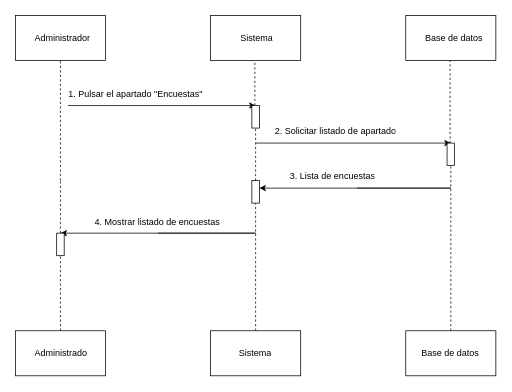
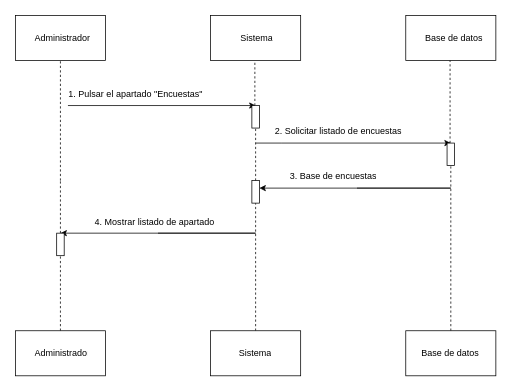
  <mxCell id="0" />
  <mxCell id="1" parent="0" />
  <mxCell id="2" value="" style="rounded=0;whiteSpace=wrap;html=1;" vertex="1" parent="1"><mxGeometry x="20" y="20" width="120" height="60" as="geometry" /></mxCell>
  <mxCell id="3" value="" style="rounded=0;whiteSpace=wrap;html=1;" vertex="1" parent="1"><mxGeometry x="280" y="20" width="120" height="60" as="geometry" /></mxCell>
  <mxCell id="4" value="" style="rounded=0;whiteSpace=wrap;html=1;" vertex="1" parent="1"><mxGeometry x="540" y="20" width="120" height="60" as="geometry" /></mxCell>
  <mxCell id="5" value="" style="endArrow=none;dashed=1;html=1;rounded=0;entryX=0.5;entryY=1;entryDx=0;entryDy=0;" edge="1" parent="1" target="2"><mxGeometry width="50" height="50" relative="1" as="geometry"><mxPoint x="80" y="240" as="sourcePoint" /><mxPoint x="350" y="450" as="targetPoint" /><Array as="points" /></mxGeometry></mxCell>
  <mxCell id="6" value="" style="endArrow=none;dashed=1;html=1;rounded=0;entryX=0.5;entryY=1;entryDx=0;entryDy=0;" edge="1" parent="1" source="11"><mxGeometry width="50" height="50" relative="1" as="geometry"><mxPoint x="339" y="840" as="sourcePoint" /><mxPoint x="339" y="80" as="targetPoint" /><Array as="points" /></mxGeometry></mxCell>
  <mxCell id="7" value="" style="endArrow=none;dashed=1;html=1;rounded=0;entryX=0.5;entryY=1;entryDx=0;entryDy=0;" edge="1" parent="1" source="21"><mxGeometry width="50" height="50" relative="1" as="geometry"><mxPoint x="599" y="840" as="sourcePoint" /><mxPoint x="599" y="80" as="targetPoint" /><Array as="points" /></mxGeometry></mxCell>
  <mxCell id="8" value="" style="endArrow=classic;html=1;rounded=0;" edge="1" parent="1"><mxGeometry width="50" height="50" relative="1" as="geometry"><mxPoint x="90" y="140" as="sourcePoint" /><mxPoint x="340" y="140" as="targetPoint" /><Array as="points"><mxPoint x="150" y="140" /></Array></mxGeometry></mxCell>
  <mxCell id="9" value="&lt;font style=&quot;vertical-align: inherit;&quot;&gt;&lt;font style=&quot;vertical-align: inherit;&quot;&gt;&lt;font style=&quot;vertical-align: inherit;&quot;&gt;&lt;font style=&quot;vertical-align: inherit;&quot;&gt;1. Pulsar el apartado &quot;Encuestas&quot;&lt;/font&gt;&lt;/font&gt;&lt;/font&gt;&lt;/font&gt;" style="text;strokeColor=none;fillColor=none;align=left;verticalAlign=middle;spacingLeft=4;spacingRight=4;overflow=hidden;points=[[0,0.5],[1,0.5]];portConstraint=eastwest;rotatable=0;whiteSpace=wrap;html=1;" vertex="1" parent="1"><mxGeometry x="85" y="110" width="255" height="30" as="geometry" /></mxCell>
  <mxCell id="10" value="" style="endArrow=none;dashed=1;html=1;rounded=0;entryX=0.5;entryY=1;entryDx=0;entryDy=0;" edge="1" parent="1" source="14" target="11"><mxGeometry width="50" height="50" relative="1" as="geometry"><mxPoint x="339" y="840" as="sourcePoint" /><mxPoint x="339" y="80" as="targetPoint" /><Array as="points" /></mxGeometry></mxCell>
  <mxCell id="11" value="" style="html=1;points=[[0,0,0,0,5],[0,1,0,0,-5],[1,0,0,0,5],[1,1,0,0,-5]];perimeter=orthogonalPerimeter;outlineConnect=0;targetShapes=umlLifeline;portConstraint=eastwest;newEdgeStyle={&quot;curved&quot;:0,&quot;rounded&quot;:0};" vertex="1" parent="1"><mxGeometry x="335" y="140" width="10" height="30" as="geometry" /></mxCell>
  <mxCell id="12" value="" style="endArrow=none;dashed=1;html=1;rounded=0;entryX=0.5;entryY=1;entryDx=0;entryDy=0;" edge="1" parent="1" source="27"><mxGeometry width="50" height="50" relative="1" as="geometry"><mxPoint x="80" y="1211.429" as="sourcePoint" /><mxPoint x="80" y="240" as="targetPoint" /><Array as="points" /></mxGeometry></mxCell>
  <mxCell id="13" value="" style="endArrow=none;dashed=1;html=1;rounded=0;entryX=0.5;entryY=1;entryDx=0;entryDy=0;exitX=0.5;exitY=0;exitDx=0;exitDy=0;" edge="1" parent="1" source="29" target="14"><mxGeometry width="50" height="50" relative="1" as="geometry"><mxPoint x="340" y="370" as="sourcePoint" /><mxPoint x="340" y="170" as="targetPoint" /><Array as="points" /></mxGeometry></mxCell>
  <mxCell id="14" value="" style="html=1;points=[[0,0,0,0,5],[0,1,0,0,-5],[1,0,0,0,5],[1,1,0,0,-5]];perimeter=orthogonalPerimeter;outlineConnect=0;targetShapes=umlLifeline;portConstraint=eastwest;newEdgeStyle={&quot;curved&quot;:0,&quot;rounded&quot;:0};" vertex="1" parent="1"><mxGeometry x="335" y="240" width="10" height="30" as="geometry" /></mxCell>
  <mxCell id="15" value="&lt;font style=&quot;vertical-align: inherit;&quot;&gt;&lt;font style=&quot;vertical-align: inherit;&quot;&gt;Administrador&lt;/font&gt;&lt;/font&gt;" style="text;strokeColor=none;fillColor=none;align=left;verticalAlign=middle;spacingLeft=4;spacingRight=4;overflow=hidden;points=[[0,0.5],[1,0.5]];portConstraint=eastwest;rotatable=0;whiteSpace=wrap;html=1;" vertex="1" parent="1"><mxGeometry x="40" y="35" width="150" height="30" as="geometry" /></mxCell>
  <mxCell id="16" value="&lt;font style=&quot;vertical-align: inherit;&quot;&gt;&lt;font style=&quot;vertical-align: inherit;&quot;&gt;Sistema&lt;/font&gt;&lt;/font&gt;" style="text;strokeColor=none;fillColor=none;align=left;verticalAlign=middle;spacingLeft=4;spacingRight=4;overflow=hidden;points=[[0,0.5],[1,0.5]];portConstraint=eastwest;rotatable=0;whiteSpace=wrap;html=1;" vertex="1" parent="1"><mxGeometry x="314" y="35" width="150" height="30" as="geometry" /></mxCell>
  <mxCell id="17" value="&lt;font style=&quot;vertical-align: inherit;&quot;&gt;&lt;font style=&quot;vertical-align: inherit;&quot;&gt;Base de datos&lt;/font&gt;&lt;/font&gt;" style="text;strokeColor=none;fillColor=none;align=left;verticalAlign=middle;spacingLeft=4;spacingRight=4;overflow=hidden;points=[[0,0.5],[1,0.5]];portConstraint=eastwest;rotatable=0;whiteSpace=wrap;html=1;" vertex="1" parent="1"><mxGeometry x="560" y="35" width="90" height="30" as="geometry" /></mxCell>
  <mxCell id="18" value="" style="endArrow=classic;html=1;rounded=0;" edge="1" parent="1"><mxGeometry width="50" height="50" relative="1" as="geometry"><mxPoint x="340" y="190" as="sourcePoint" /><mxPoint x="600" y="190" as="targetPoint" /><Array as="points"><mxPoint x="375" y="190" /></Array></mxGeometry></mxCell>
- <mxCell id="19" value="&lt;font style=&quot;vertical-align: inherit;&quot;&gt;&lt;font style=&quot;vertical-align: inherit;&quot;&gt;2. Solicitar listado de apartado&lt;/font&gt;&lt;/font&gt;" style="text;strokeColor=none;fillColor=none;align=left;verticalAlign=middle;spacingLeft=4;spacingRight=4;overflow=hidden;points=[[0,0.5],[1,0.5]];portConstraint=eastwest;rotatable=0;whiteSpace=wrap;html=1;" vertex="1" parent="1"><mxGeometry x="360" y="160" width="230" height="30" as="geometry" /></mxCell>
+ <mxCell id="19" value="&lt;font style=&quot;vertical-align: inherit;&quot;&gt;&lt;font style=&quot;vertical-align: inherit;&quot;&gt;2. Solicitar listado de encuestas&lt;/font&gt;&lt;/font&gt;" style="text;strokeColor=none;fillColor=none;align=left;verticalAlign=middle;spacingLeft=4;spacingRight=4;overflow=hidden;points=[[0,0.5],[1,0.5]];portConstraint=eastwest;rotatable=0;whiteSpace=wrap;html=1;" vertex="1" parent="1"><mxGeometry x="360" y="160" width="230" height="30" as="geometry" /></mxCell>
  <mxCell id="20" value="" style="endArrow=none;dashed=1;html=1;rounded=0;entryX=0.5;entryY=1;entryDx=0;entryDy=0;exitX=0.5;exitY=0;exitDx=0;exitDy=0;" edge="1" parent="1" source="30" target="21"><mxGeometry width="50" height="50" relative="1" as="geometry"><mxPoint x="600" y="360" as="sourcePoint" /><mxPoint x="599" y="80" as="targetPoint" /><Array as="points" /></mxGeometry></mxCell>
  <mxCell id="21" value="" style="html=1;points=[[0,0,0,0,5],[0,1,0,0,-5],[1,0,0,0,5],[1,1,0,0,-5]];perimeter=orthogonalPerimeter;outlineConnect=0;targetShapes=umlLifeline;portConstraint=eastwest;newEdgeStyle={&quot;curved&quot;:0,&quot;rounded&quot;:0};" vertex="1" parent="1"><mxGeometry x="595" y="190" width="10" height="30" as="geometry" /></mxCell>
  <mxCell id="22" value="" style="endArrow=classic;html=1;rounded=0;" edge="1" parent="1"><mxGeometry width="50" height="50" relative="1" as="geometry"><mxPoint x="475" y="250" as="sourcePoint" /><mxPoint x="345" y="250" as="targetPoint" /><Array as="points"><mxPoint x="600" y="250" /></Array></mxGeometry></mxCell>
- <mxCell id="23" value="&lt;font style=&quot;vertical-align: inherit;&quot;&gt;&lt;font style=&quot;vertical-align: inherit;&quot;&gt;3. Lista de encuestas&lt;/font&gt;&lt;/font&gt;" style="text;strokeColor=none;fillColor=none;align=left;verticalAlign=middle;spacingLeft=4;spacingRight=4;overflow=hidden;points=[[0,0.5],[1,0.5]];portConstraint=eastwest;rotatable=0;whiteSpace=wrap;html=1;" vertex="1" parent="1"><mxGeometry x="380" y="220" width="160" height="30" as="geometry" /></mxCell>
+ <mxCell id="23" value="&lt;font style=&quot;vertical-align: inherit;&quot;&gt;&lt;font style=&quot;vertical-align: inherit;&quot;&gt;3. Base de encuestas&lt;/font&gt;&lt;/font&gt;" style="text;strokeColor=none;fillColor=none;align=left;verticalAlign=middle;spacingLeft=4;spacingRight=4;overflow=hidden;points=[[0,0.5],[1,0.5]];portConstraint=eastwest;rotatable=0;whiteSpace=wrap;html=1;" vertex="1" parent="1"><mxGeometry x="380" y="220" width="160" height="30" as="geometry" /></mxCell>
  <mxCell id="24" value="" style="endArrow=classic;html=1;rounded=0;" edge="1" parent="1"><mxGeometry width="50" height="50" relative="1" as="geometry"><mxPoint x="210" y="310" as="sourcePoint" /><mxPoint x="80" y="310" as="targetPoint" /><Array as="points"><mxPoint x="340" y="310" /></Array></mxGeometry></mxCell>
- <mxCell id="25" value="&lt;font style=&quot;vertical-align: inherit;&quot;&gt;&lt;font style=&quot;vertical-align: inherit;&quot;&gt;&lt;font style=&quot;vertical-align: inherit;&quot;&gt;&lt;font style=&quot;vertical-align: inherit;&quot;&gt;4. Mostrar listado de encuestas&lt;/font&gt;&lt;/font&gt;&lt;/font&gt;&lt;/font&gt;" style="text;strokeColor=none;fillColor=none;align=left;verticalAlign=middle;spacingLeft=4;spacingRight=4;overflow=hidden;points=[[0,0.5],[1,0.5]];portConstraint=eastwest;rotatable=0;whiteSpace=wrap;html=1;" vertex="1" parent="1"><mxGeometry x="120" y="280" width="230" height="30" as="geometry" /></mxCell>
+ <mxCell id="25" value="&lt;font style=&quot;vertical-align: inherit;&quot;&gt;&lt;font style=&quot;vertical-align: inherit;&quot;&gt;&lt;font style=&quot;vertical-align: inherit;&quot;&gt;&lt;font style=&quot;vertical-align: inherit;&quot;&gt;4. Mostrar listado de apartado&lt;/font&gt;&lt;/font&gt;&lt;/font&gt;&lt;/font&gt;" style="text;strokeColor=none;fillColor=none;align=left;verticalAlign=middle;spacingLeft=4;spacingRight=4;overflow=hidden;points=[[0,0.5],[1,0.5]];portConstraint=eastwest;rotatable=0;whiteSpace=wrap;html=1;" vertex="1" parent="1"><mxGeometry x="120" y="280" width="230" height="30" as="geometry" /></mxCell>
  <mxCell id="26" value="" style="endArrow=none;dashed=1;html=1;rounded=0;entryX=0.5;entryY=1;entryDx=0;entryDy=0;exitX=0.5;exitY=0;exitDx=0;exitDy=0;" edge="1" parent="1" source="28" target="27"><mxGeometry width="50" height="50" relative="1" as="geometry"><mxPoint x="80" y="410" as="sourcePoint" /><mxPoint x="80" y="240" as="targetPoint" /><Array as="points" /></mxGeometry></mxCell>
  <mxCell id="27" value="" style="html=1;points=[[0,0,0,0,5],[0,1,0,0,-5],[1,0,0,0,5],[1,1,0,0,-5]];perimeter=orthogonalPerimeter;outlineConnect=0;targetShapes=umlLifeline;portConstraint=eastwest;newEdgeStyle={&quot;curved&quot;:0,&quot;rounded&quot;:0};" vertex="1" parent="1"><mxGeometry x="75" y="310" width="10" height="30" as="geometry" /></mxCell>
  <mxCell id="28" value="" style="rounded=0;whiteSpace=wrap;html=1;" vertex="1" parent="1"><mxGeometry x="20" y="440" width="120" height="60" as="geometry" /></mxCell>
  <mxCell id="29" value="" style="rounded=0;whiteSpace=wrap;html=1;" vertex="1" parent="1"><mxGeometry x="280" y="440" width="120" height="60" as="geometry" /></mxCell>
  <mxCell id="30" value="" style="rounded=0;whiteSpace=wrap;html=1;" vertex="1" parent="1"><mxGeometry x="540" y="440" width="120" height="60" as="geometry" /></mxCell>
  <mxCell id="31" value="&lt;font style=&quot;vertical-align: inherit;&quot;&gt;&lt;font style=&quot;vertical-align: inherit;&quot;&gt;Administrador&lt;/font&gt;&lt;/font&gt;" style="text;strokeColor=none;fillColor=none;align=left;verticalAlign=middle;spacingLeft=4;spacingRight=4;overflow=hidden;points=[[0,0.5],[1,0.5]];portConstraint=eastwest;rotatable=0;whiteSpace=wrap;html=1;" vertex="1" parent="1"><mxGeometry x="40" y="455" width="80" height="30" as="geometry" /></mxCell>
  <mxCell id="32" value="&lt;font style=&quot;vertical-align: inherit;&quot;&gt;&lt;font style=&quot;vertical-align: inherit;&quot;&gt;Sistema&lt;/font&gt;&lt;/font&gt;" style="text;strokeColor=none;fillColor=none;align=left;verticalAlign=middle;spacingLeft=4;spacingRight=4;overflow=hidden;points=[[0,0.5],[1,0.5]];portConstraint=eastwest;rotatable=0;whiteSpace=wrap;html=1;" vertex="1" parent="1"><mxGeometry x="312" y="455" width="56" height="30" as="geometry" /></mxCell>
  <mxCell id="33" value="&lt;font style=&quot;vertical-align: inherit;&quot;&gt;&lt;font style=&quot;vertical-align: inherit;&quot;&gt;Base de datos&lt;/font&gt;&lt;/font&gt;" style="text;strokeColor=none;fillColor=none;align=left;verticalAlign=middle;spacingLeft=4;spacingRight=4;overflow=hidden;points=[[0,0.5],[1,0.5]];portConstraint=eastwest;rotatable=0;whiteSpace=wrap;html=1;" vertex="1" parent="1"><mxGeometry x="555" y="455" width="90" height="30" as="geometry" /></mxCell>
